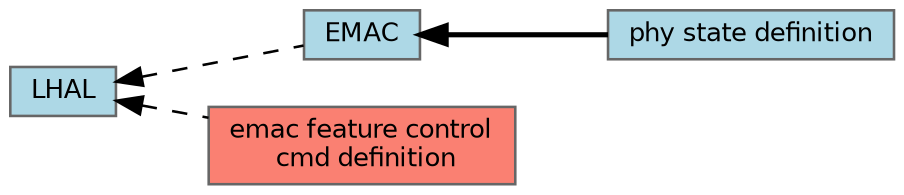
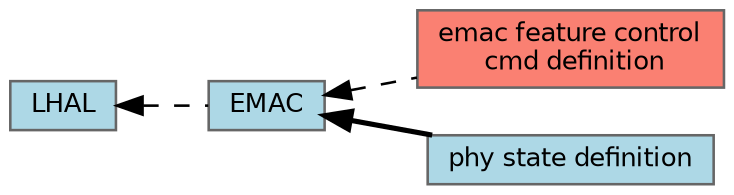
  digraph {
    rankdir=LR
    node [color=grey40 fillcolor=lightblue fontname=Helvetica fontsize=10 shape=box style=filled]
    edge [dir=back fontname=Helvetica fontsize=10 labelfontname=Helvetica labelfontsize=10 shape=plaintext style=dashed]
    n1 [color=gray40 fontcolor=black height=0.2 label=EMAC width=0.4]
    n2 [fillcolor=salmon height=0.2 label="emac feature control\l cmd definition" width=0.4]
    n3 [height=0.2 label="phy state definition" width=0.4]
    n4 [height=0.2 label=LHAL width=0.4]
-   n4 -> n2
+   n1 -> n2
    n1 -> n3 [style=bold]
    n4 -> n1
  }
